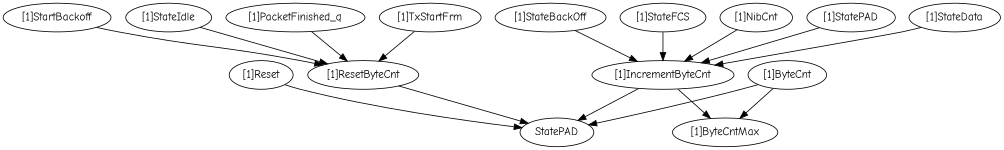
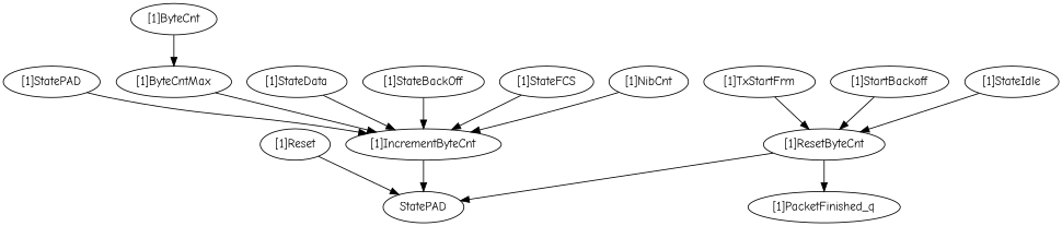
  strict digraph {
    fontname="Comic Neue"
    node [complexity=12 fontname="Comic Neue" importance=0.128986013546 rank=0.0107488344622]
    edge [fontname="Comic Neue"]
    "[1]IncrementByteCnt" [complexity=3 importance=0.114242527177 rank=0.0380808423923]
    "[1]StatePAD"
    n3 [complexity=2 importance=0.0672610048119 label=StatePAD rank=0.0336305024059]
    "[1]ResetByteCnt" [complexity=3 importance=0.165237682479 rank=0.055079227493]
    "[1]PacketFinished_q" [complexity=8 importance=0.179981168848 rank=0.022497646106]
    "[1]TxStartFrm" [complexity=8 importance=0.179981168848 rank=0.022497646106]
    "[1]ByteCntMax" [importance=0.140196161673 rank=0.0116830134727]
    "[1]ByteCnt" [complexity=14 importance=0.207457166484 rank=0.0148183690346]
    "[1]StateData"
    "[1]StartBackoff" [complexity=8 importance=0.179981168848 rank=0.022497646106]
    "[1]StateBackOff"
    "[1]StateIdle" [complexity=8 importance=0.179981168848 rank=0.022497646106]
    "[1]StateFCS"
    "[1]NibCnt" [importance=0.208461571069 rank=0.0173717975891]
    "[1]Reset" [complexity=3 importance=0.216526500805 rank=0.0721755002683]
    "[1]IncrementByteCnt" -> n3
    "[1]StatePAD" -> "[1]IncrementByteCnt"
    "[1]ResetByteCnt" -> n3
-   "[1]PacketFinished_q" -> "[1]ResetByteCnt"
+   "[1]ResetByteCnt" -> "[1]PacketFinished_q"
    "[1]TxStartFrm" -> "[1]ResetByteCnt"
-   "[1]IncrementByteCnt" -> "[1]ByteCntMax"
-   "[1]ByteCnt" -> n3
+   "[1]ByteCntMax" -> "[1]IncrementByteCnt"
    "[1]ByteCnt" -> "[1]ByteCntMax"
    "[1]StateData" -> "[1]IncrementByteCnt"
    "[1]StartBackoff" -> "[1]ResetByteCnt"
    "[1]StateBackOff" -> "[1]IncrementByteCnt"
    "[1]StateIdle" -> "[1]ResetByteCnt"
    "[1]StateFCS" -> "[1]IncrementByteCnt"
    "[1]NibCnt" -> "[1]IncrementByteCnt"
    "[1]Reset" -> n3
  }
